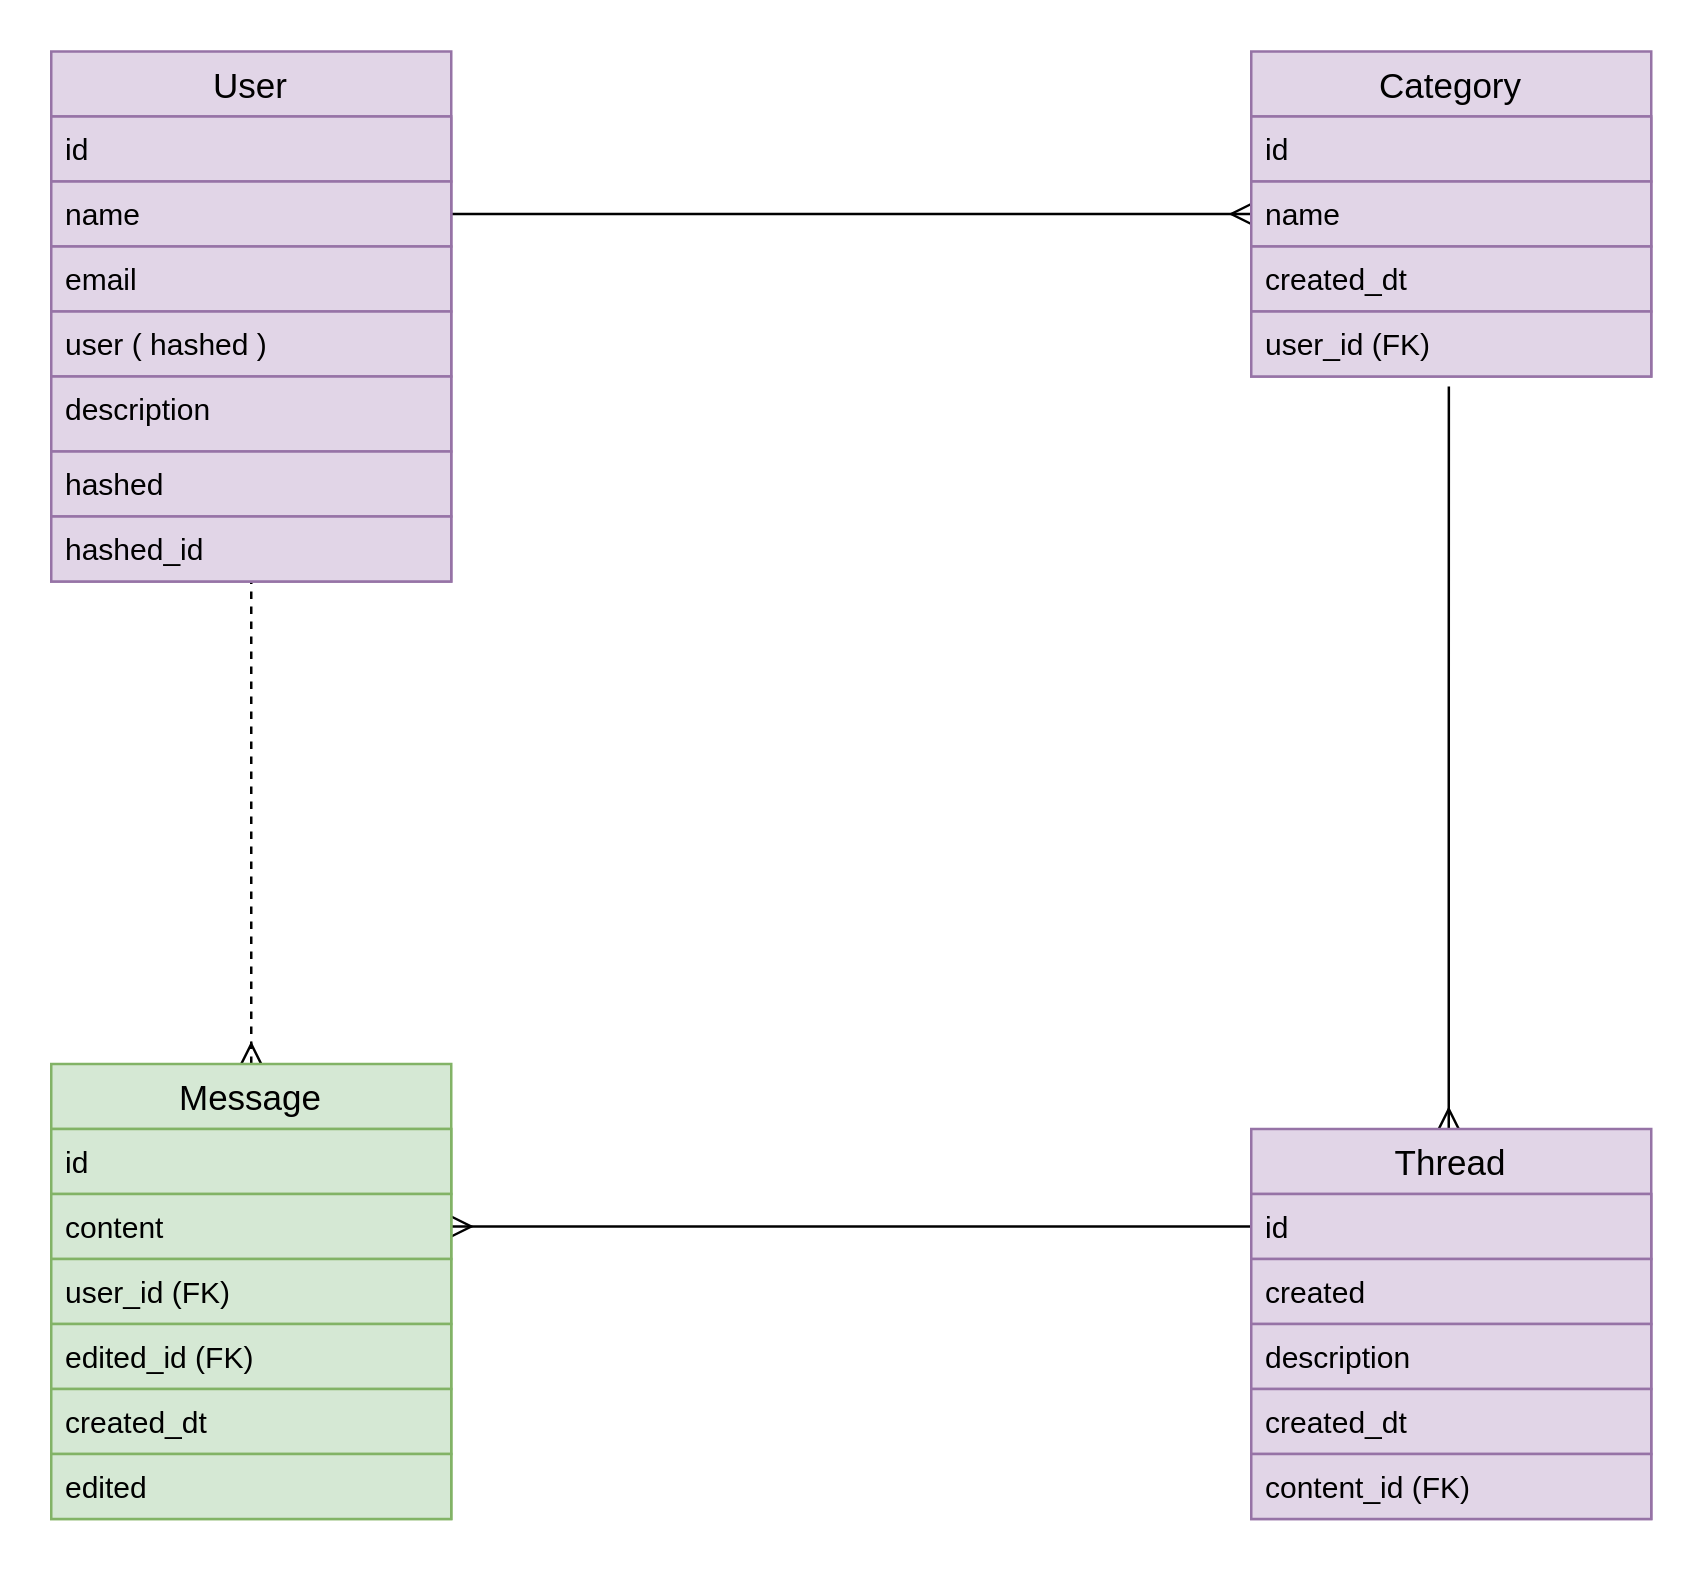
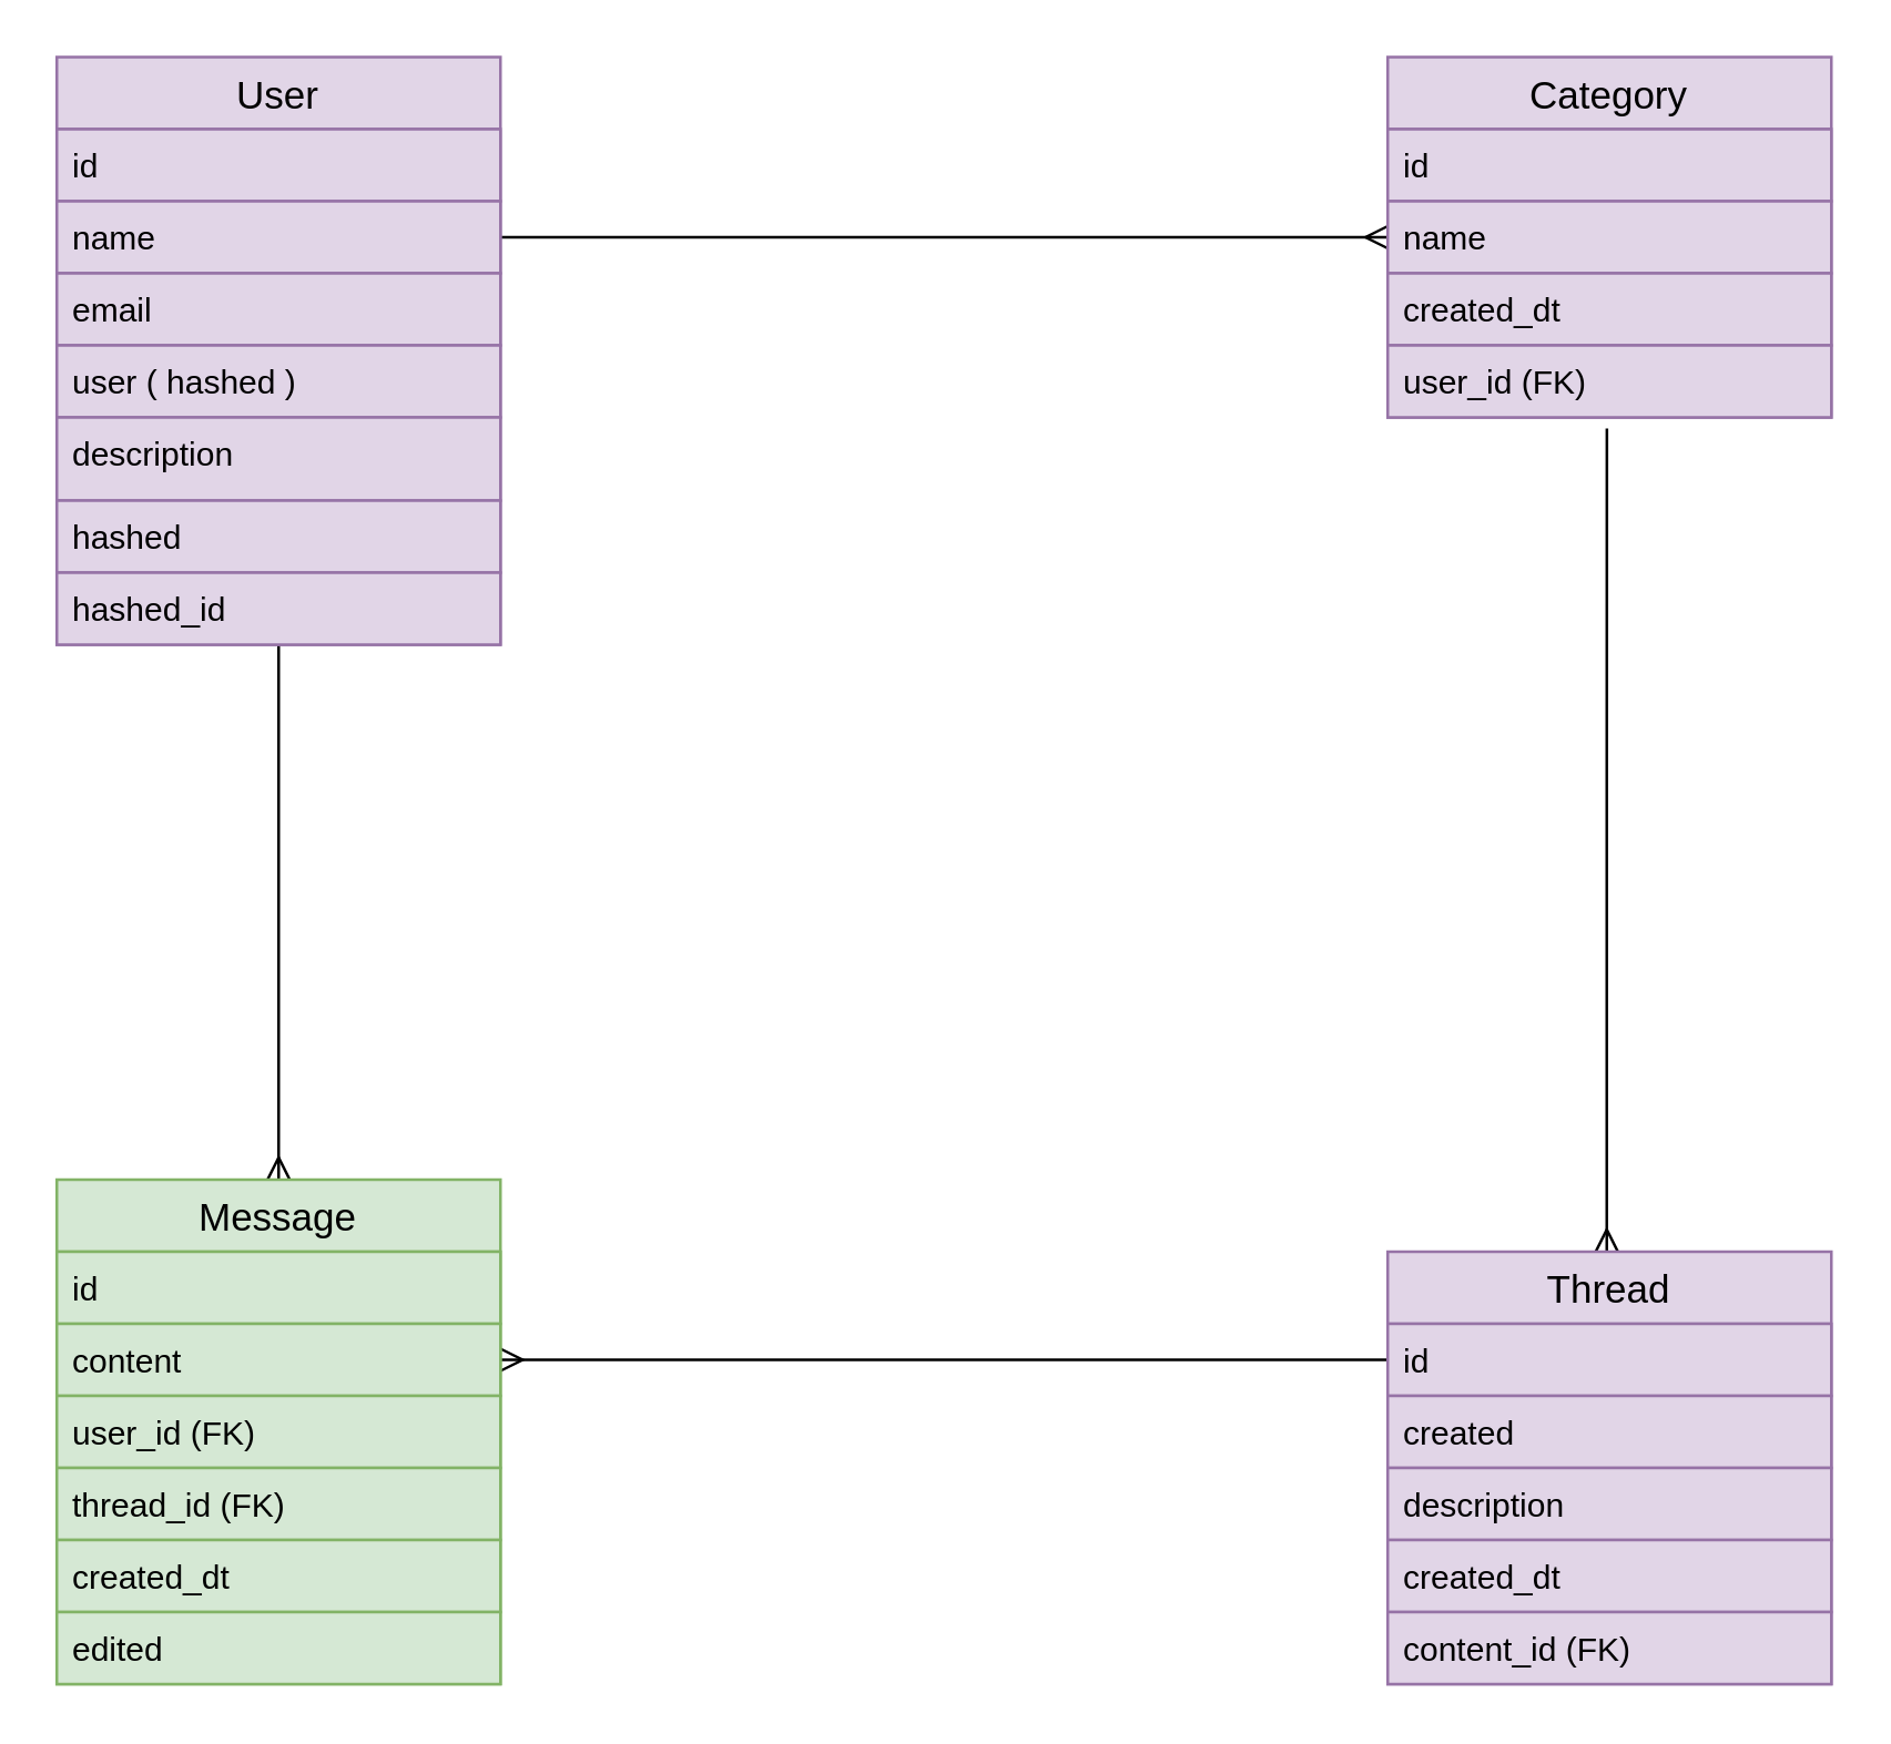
  <mxCell id="0" />
  <mxCell id="1" parent="0" />
  <mxCell id="2" style="edgeStyle=orthogonalEdgeStyle;rounded=0;orthogonalLoop=1;jettySize=auto;html=1;entryX=1;entryY=0.5;entryDx=0;entryDy=0;endArrow=none;endFill=0;startArrow=ERmany;startFill=0;" edge="1" parent="1" source="16" target="8"><mxGeometry relative="1" as="geometry"><mxPoint x="289" y="171" as="targetPoint" /></mxGeometry></mxCell>
  <mxCell id="3" style="edgeStyle=orthogonalEdgeStyle;rounded=0;orthogonalLoop=1;jettySize=auto;html=1;endArrow=none;endFill=0;startArrow=ERmany;startFill=0;entryX=0.494;entryY=1.154;entryDx=0;entryDy=0;entryPerimeter=0;" edge="1" parent="1" source="26" target="18"><mxGeometry relative="1" as="geometry"><mxPoint x="479" y="187" as="targetPoint" /><Array as="points"><mxPoint x="579" y="280" /><mxPoint x="579" y="280" /></Array></mxGeometry></mxCell>
- <mxCell id="4" style="edgeStyle=orthogonalEdgeStyle;rounded=0;orthogonalLoop=1;jettySize=auto;html=1;entryX=0.5;entryY=1;entryDx=0;entryDy=0;entryPerimeter=0;startArrow=ERmany;startFill=0;endArrow=none;endFill=0;dashed=1;" edge="1" parent="1" source="19" target="13"><mxGeometry relative="1" as="geometry" /></mxCell>
+ <mxCell id="4" style="edgeStyle=orthogonalEdgeStyle;rounded=0;orthogonalLoop=1;jettySize=auto;html=1;entryX=0.5;entryY=1;entryDx=0;entryDy=0;entryPerimeter=0;startArrow=ERmany;startFill=0;endArrow=none;endFill=0;" edge="1" parent="1" source="19" target="13"><mxGeometry relative="1" as="geometry" /></mxCell>
  <mxCell id="5" style="edgeStyle=orthogonalEdgeStyle;rounded=0;orthogonalLoop=1;jettySize=auto;html=1;entryX=0;entryY=0.5;entryDx=0;entryDy=0;startArrow=ERmany;startFill=0;endArrow=none;endFill=0;" edge="1" parent="1" source="21" target="27"><mxGeometry relative="1" as="geometry" /></mxCell>
  <mxCell id="6" value="User" style="swimlane;fontStyle=0;childLayout=stackLayout;horizontal=1;startSize=26;horizontalStack=0;resizeParent=1;resizeParentMax=0;resizeLast=0;collapsible=1;marginBottom=0;align=center;fontSize=14;fillColor=#e1d5e7;strokeColor=#9673a6;" vertex="1" parent="1"><mxGeometry x="20" y="20" width="160" height="212" as="geometry" /></mxCell>
  <mxCell id="7" value="id" style="text;strokeColor=#9673a6;fillColor=#e1d5e7;spacingLeft=4;spacingRight=4;overflow=hidden;rotatable=0;points=[[0,0.5],[1,0.5]];portConstraint=eastwest;fontSize=12;" vertex="1" parent="6"><mxGeometry y="26" width="160" height="26" as="geometry" /></mxCell>
  <mxCell id="8" value="name" style="text;strokeColor=#9673a6;fillColor=#e1d5e7;spacingLeft=4;spacingRight=4;overflow=hidden;rotatable=0;points=[[0,0.5],[1,0.5]];portConstraint=eastwest;fontSize=12;" vertex="1" parent="6"><mxGeometry y="52" width="160" height="26" as="geometry" /></mxCell>
  <mxCell id="9" value="email" style="text;strokeColor=#9673a6;fillColor=#e1d5e7;spacingLeft=4;spacingRight=4;overflow=hidden;rotatable=0;points=[[0,0.5],[1,0.5]];portConstraint=eastwest;fontSize=12;" vertex="1" parent="6"><mxGeometry y="78" width="160" height="26" as="geometry" /></mxCell>
  <mxCell id="10" value="user ( hashed )" style="text;strokeColor=#9673a6;fillColor=#e1d5e7;spacingLeft=4;spacingRight=4;overflow=hidden;rotatable=0;points=[[0,0.5],[1,0.5]];portConstraint=eastwest;fontSize=12;" vertex="1" parent="6"><mxGeometry y="104" width="160" height="26" as="geometry" /></mxCell>
  <mxCell id="11" value="description&#10;" style="text;strokeColor=#9673a6;fillColor=#e1d5e7;spacingLeft=4;spacingRight=4;overflow=hidden;rotatable=0;points=[[0,0.5],[1,0.5]];portConstraint=eastwest;fontSize=12;" vertex="1" parent="6"><mxGeometry y="130" width="160" height="30" as="geometry" /></mxCell>
  <mxCell id="12" value="hashed" style="text;strokeColor=#9673a6;fillColor=#e1d5e7;spacingLeft=4;spacingRight=4;overflow=hidden;rotatable=0;points=[[0,0.5],[1,0.5]];portConstraint=eastwest;fontSize=12;" vertex="1" parent="6"><mxGeometry y="160" width="160" height="26" as="geometry" /></mxCell>
  <mxCell id="13" value="hashed_id" style="text;strokeColor=#9673a6;fillColor=#e1d5e7;spacingLeft=4;spacingRight=4;overflow=hidden;rotatable=0;points=[[0,0.5],[1,0.5]];portConstraint=eastwest;fontSize=12;" vertex="1" parent="6"><mxGeometry y="186" width="160" height="26" as="geometry" /></mxCell>
  <mxCell id="14" value="Category" style="swimlane;fontStyle=0;childLayout=stackLayout;horizontal=1;startSize=26;horizontalStack=0;resizeParent=1;resizeParentMax=0;resizeLast=0;collapsible=1;marginBottom=0;align=center;fontSize=14;fillColor=#e1d5e7;strokeColor=#9673a6;" vertex="1" parent="1"><mxGeometry x="500" y="20" width="160" height="130" as="geometry" /></mxCell>
  <mxCell id="15" value="id" style="text;strokeColor=#9673a6;fillColor=#e1d5e7;spacingLeft=4;spacingRight=4;overflow=hidden;rotatable=0;points=[[0,0.5],[1,0.5]];portConstraint=eastwest;fontSize=12;" vertex="1" parent="14"><mxGeometry y="26" width="160" height="26" as="geometry" /></mxCell>
  <mxCell id="16" value="name" style="text;strokeColor=#9673a6;fillColor=#e1d5e7;spacingLeft=4;spacingRight=4;overflow=hidden;rotatable=0;points=[[0,0.5],[1,0.5]];portConstraint=eastwest;fontSize=12;" vertex="1" parent="14"><mxGeometry y="52" width="160" height="26" as="geometry" /></mxCell>
  <mxCell id="17" value="created_dt" style="text;strokeColor=#9673a6;fillColor=#e1d5e7;spacingLeft=4;spacingRight=4;overflow=hidden;rotatable=0;points=[[0,0.5],[1,0.5]];portConstraint=eastwest;fontSize=12;" vertex="1" parent="14"><mxGeometry y="78" width="160" height="26" as="geometry" /></mxCell>
  <mxCell id="18" value="user_id (FK)" style="text;strokeColor=#9673a6;fillColor=#e1d5e7;spacingLeft=4;spacingRight=4;overflow=hidden;rotatable=0;points=[[0,0.5],[1,0.5]];portConstraint=eastwest;fontSize=12;" vertex="1" parent="14"><mxGeometry y="104" width="160" height="26" as="geometry" /></mxCell>
  <mxCell id="19" value="Message" style="swimlane;fontStyle=0;childLayout=stackLayout;horizontal=1;startSize=26;horizontalStack=0;resizeParent=1;resizeParentMax=0;resizeLast=0;collapsible=1;marginBottom=0;align=center;fontSize=14;strokeColor=#82b366;fillColor=#d5e8d4;" vertex="1" parent="1"><mxGeometry x="20" y="425" width="160" height="182" as="geometry" /></mxCell>
  <mxCell id="20" value="id" style="text;strokeColor=#82b366;fillColor=#d5e8d4;spacingLeft=4;spacingRight=4;overflow=hidden;rotatable=0;points=[[0,0.5],[1,0.5]];portConstraint=eastwest;fontSize=12;" vertex="1" parent="19"><mxGeometry y="26" width="160" height="26" as="geometry" /></mxCell>
  <mxCell id="21" value="content&#10;" style="text;strokeColor=#82b366;fillColor=#d5e8d4;spacingLeft=4;spacingRight=4;overflow=hidden;rotatable=0;points=[[0,0.5],[1,0.5]];portConstraint=eastwest;fontSize=12;" vertex="1" parent="19"><mxGeometry y="52" width="160" height="26" as="geometry" /></mxCell>
  <mxCell id="22" value="user_id (FK)" style="text;strokeColor=#82b366;fillColor=#d5e8d4;spacingLeft=4;spacingRight=4;overflow=hidden;rotatable=0;points=[[0,0.5],[1,0.5]];portConstraint=eastwest;fontSize=12;" vertex="1" parent="19"><mxGeometry y="78" width="160" height="26" as="geometry" /></mxCell>
- <mxCell id="23" value="edited_id (FK)" style="text;strokeColor=#82b366;fillColor=#d5e8d4;spacingLeft=4;spacingRight=4;overflow=hidden;rotatable=0;points=[[0,0.5],[1,0.5]];portConstraint=eastwest;fontSize=12;" vertex="1" parent="19"><mxGeometry y="104" width="160" height="26" as="geometry" /></mxCell>
+ <mxCell id="23" value="thread_id (FK)" style="text;strokeColor=#82b366;fillColor=#d5e8d4;spacingLeft=4;spacingRight=4;overflow=hidden;rotatable=0;points=[[0,0.5],[1,0.5]];portConstraint=eastwest;fontSize=12;" vertex="1" parent="19"><mxGeometry y="104" width="160" height="26" as="geometry" /></mxCell>
  <mxCell id="24" value="created_dt" style="text;strokeColor=#82b366;fillColor=#d5e8d4;spacingLeft=4;spacingRight=4;overflow=hidden;rotatable=0;points=[[0,0.5],[1,0.5]];portConstraint=eastwest;fontSize=12;" vertex="1" parent="19"><mxGeometry y="130" width="160" height="26" as="geometry" /></mxCell>
  <mxCell id="25" value="edited" style="text;strokeColor=#82b366;fillColor=#d5e8d4;spacingLeft=4;spacingRight=4;overflow=hidden;rotatable=0;points=[[0,0.5],[1,0.5]];portConstraint=eastwest;fontSize=12;" vertex="1" parent="19"><mxGeometry y="156" width="160" height="26" as="geometry" /></mxCell>
  <mxCell id="26" value="Thread" style="swimlane;fontStyle=0;childLayout=stackLayout;horizontal=1;startSize=26;horizontalStack=0;resizeParent=1;resizeParentMax=0;resizeLast=0;collapsible=1;marginBottom=0;align=center;fontSize=14;fillColor=#e1d5e7;strokeColor=#9673a6;" vertex="1" parent="1"><mxGeometry x="500" y="451" width="160" height="156" as="geometry" /></mxCell>
  <mxCell id="27" value="id" style="text;strokeColor=#9673a6;fillColor=#e1d5e7;spacingLeft=4;spacingRight=4;overflow=hidden;rotatable=0;points=[[0,0.5],[1,0.5]];portConstraint=eastwest;fontSize=12;" vertex="1" parent="26"><mxGeometry y="26" width="160" height="26" as="geometry" /></mxCell>
  <mxCell id="28" value="created" style="text;strokeColor=#9673a6;fillColor=#e1d5e7;spacingLeft=4;spacingRight=4;overflow=hidden;rotatable=0;points=[[0,0.5],[1,0.5]];portConstraint=eastwest;fontSize=12;" vertex="1" parent="26"><mxGeometry y="52" width="160" height="26" as="geometry" /></mxCell>
  <mxCell id="29" value="description" style="text;strokeColor=#9673a6;fillColor=#e1d5e7;spacingLeft=4;spacingRight=4;overflow=hidden;rotatable=0;points=[[0,0.5],[1,0.5]];portConstraint=eastwest;fontSize=12;" vertex="1" parent="26"><mxGeometry y="78" width="160" height="26" as="geometry" /></mxCell>
  <mxCell id="30" value="created_dt" style="text;strokeColor=#9673a6;fillColor=#e1d5e7;spacingLeft=4;spacingRight=4;overflow=hidden;rotatable=0;points=[[0,0.5],[1,0.5]];portConstraint=eastwest;fontSize=12;" vertex="1" parent="26"><mxGeometry y="104" width="160" height="26" as="geometry" /></mxCell>
  <mxCell id="31" value="content_id (FK)" style="text;strokeColor=#9673a6;fillColor=#e1d5e7;spacingLeft=4;spacingRight=4;overflow=hidden;rotatable=0;points=[[0,0.5],[1,0.5]];portConstraint=eastwest;fontSize=12;" vertex="1" parent="26"><mxGeometry y="130" width="160" height="26" as="geometry" /></mxCell>
